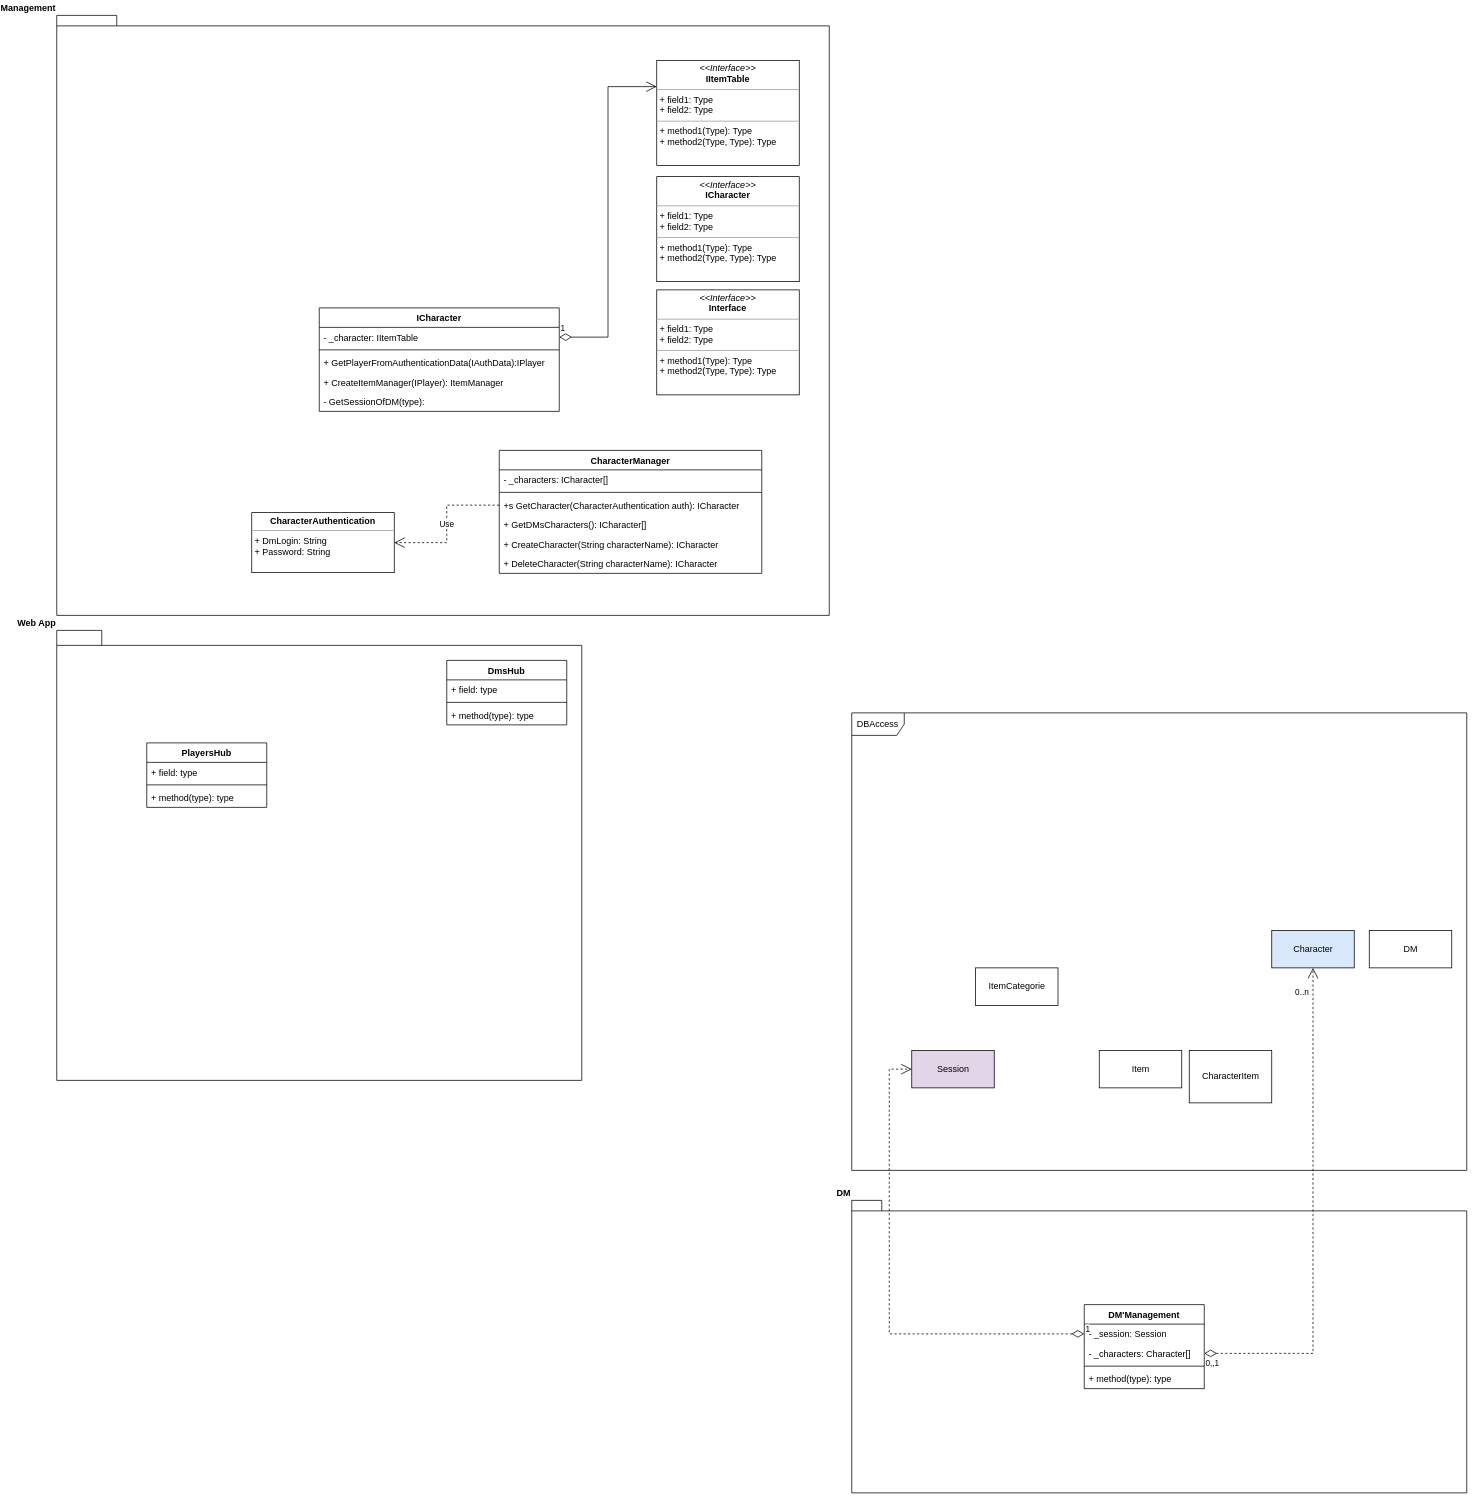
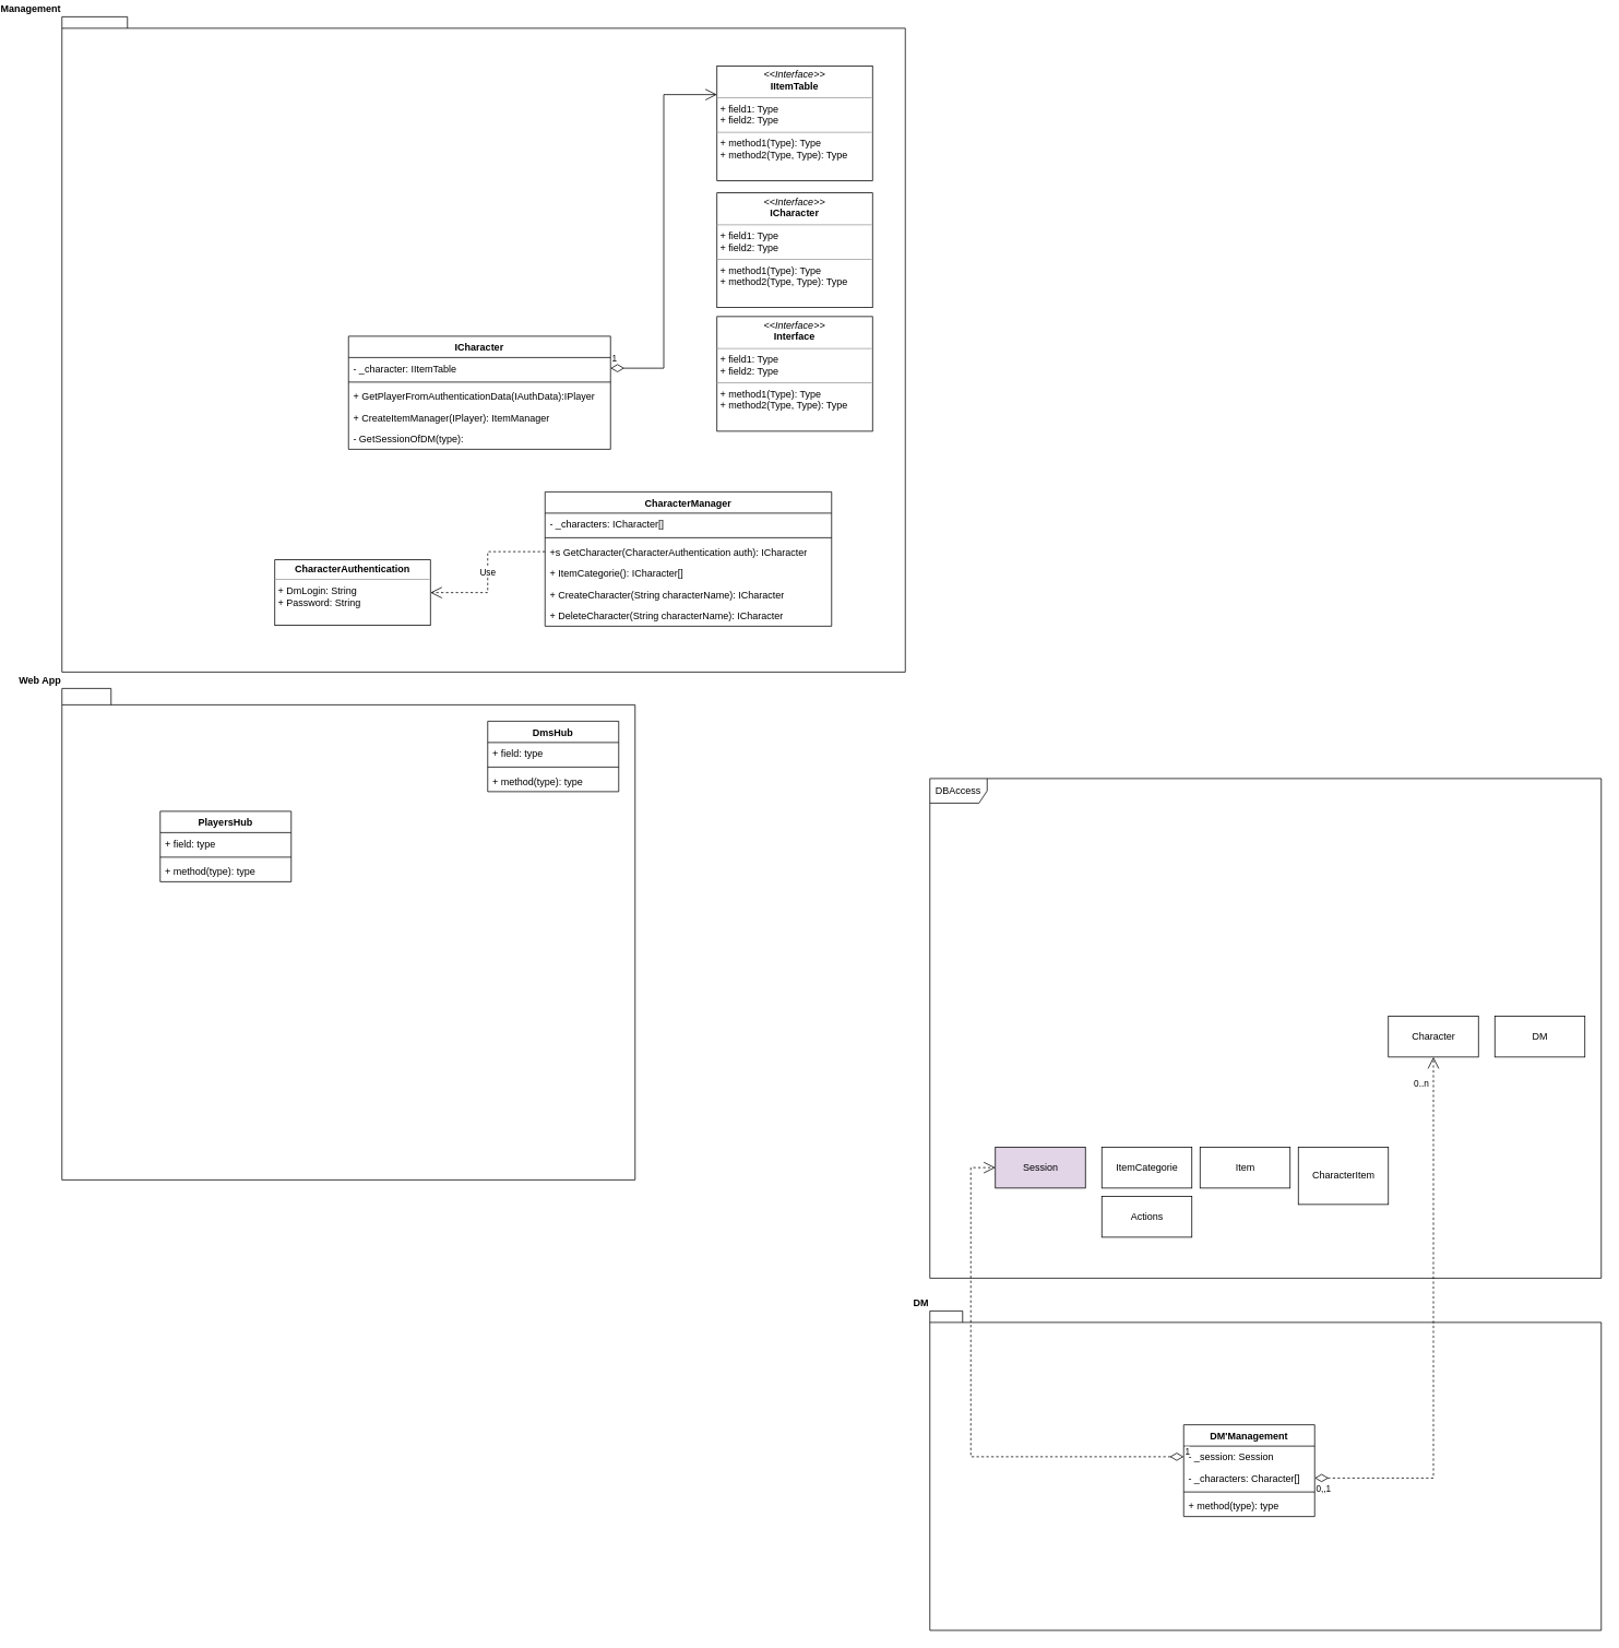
  <mxCell id="0" />
  <mxCell id="1" parent="0" />
  <mxCell id="2" value="Management" style="shape=folder;fontStyle=1;spacingTop=10;tabWidth=60;tabHeight=14;tabPosition=left;html=1;fontColor=none;labelPosition=left;verticalLabelPosition=top;align=right;verticalAlign=bottom;" vertex="1" parent="1"><mxGeometry x="20" y="20" width="1030" height="800" as="geometry" /></mxCell>
  <mxCell id="3" value="DBAccess" style="shape=umlFrame;whiteSpace=wrap;html=1;width=70;height=30;" parent="1" vertex="1"><mxGeometry width="820" height="610" as="geometry" x="1080" y="950" /></mxCell>
- <mxCell id="4" value="ItemCategorie" style="html=1;" vertex="1" parent="1"><mxGeometry x="1245" y="1290" width="110" height="50" as="geometry" /></mxCell>
+ <mxCell id="4" value="ItemCategorie" style="html=1;" vertex="1" parent="1"><mxGeometry x="1290" y="1400" width="110" height="50" as="geometry" /></mxCell>
  <mxCell id="5" value="Item" style="html=1;" vertex="1" parent="1"><mxGeometry x="1410" y="1400" width="110" height="50" as="geometry" /></mxCell>
  <mxCell id="6" value="CharacterItem" style="html=1;" vertex="1" parent="1"><mxGeometry x="1530" y="1400" width="110" height="70" as="geometry" /></mxCell>
- <mxCell id="7" value="Character" style="html=1;fillColor=#dae8fc;" vertex="1" parent="1"><mxGeometry x="1640" y="1240" width="110" height="50" as="geometry" /></mxCell>
+ <mxCell id="7" value="Character" style="html=1;" vertex="1" parent="1"><mxGeometry x="1640" y="1240" width="110" height="50" as="geometry" /></mxCell>
+ <mxCell id="8" value="Actions" style="html=1;" vertex="1" parent="1"><mxGeometry x="1290" y="1460" width="110" height="50" as="geometry" /></mxCell>
  <mxCell id="9" value="DM" style="html=1;" vertex="1" parent="1"><mxGeometry x="1770" y="1240" width="110" height="50" as="geometry" /></mxCell>
  <mxCell id="10" value="Session" style="html=1;fillColor=#e1d5e7;" vertex="1" parent="1"><mxGeometry x="1160" y="1400" width="110" height="50" as="geometry" /></mxCell>
  <mxCell id="11" value="DM" style="shape=folder;fontStyle=1;spacingTop=10;tabWidth=40;tabHeight=14;tabPosition=left;html=1;labelPosition=left;verticalLabelPosition=top;align=right;verticalAlign=bottom;" vertex="1" parent="1"><mxGeometry y="1600" width="820" height="390" as="geometry" x="1080" /></mxCell>
  <mxCell id="12" value="DM'Management" style="swimlane;fontStyle=1;align=center;verticalAlign=top;childLayout=stackLayout;horizontal=1;startSize=26;horizontalStack=0;resizeParent=1;resizeParentMax=0;resizeLast=0;collapsible=1;marginBottom=0;" vertex="1" parent="1"><mxGeometry x="1390" y="1739" width="160" height="112" as="geometry" /></mxCell>
  <mxCell id="13" value="- _session: Session" style="text;strokeColor=none;fillColor=none;align=left;verticalAlign=top;spacingLeft=4;spacingRight=4;overflow=hidden;rotatable=0;points=[[0,0.5],[1,0.5]];portConstraint=eastwest;" vertex="1" parent="12"><mxGeometry y="26" width="160" height="26" as="geometry" /></mxCell>
  <mxCell id="14" value="- _characters: Character[]" style="text;strokeColor=none;fillColor=none;align=left;verticalAlign=top;spacingLeft=4;spacingRight=4;overflow=hidden;rotatable=0;points=[[0,0.5],[1,0.5]];portConstraint=eastwest;" vertex="1" parent="12"><mxGeometry y="52" width="160" height="26" as="geometry" /></mxCell>
  <mxCell id="15" value="" style="line;strokeWidth=1;fillColor=none;align=left;verticalAlign=middle;spacingTop=-1;spacingLeft=3;spacingRight=3;rotatable=0;labelPosition=right;points=[];portConstraint=eastwest;strokeColor=inherit;" vertex="1" parent="12"><mxGeometry y="78" width="160" height="8" as="geometry" /></mxCell>
  <mxCell id="16" value="+ method(type): type" style="text;strokeColor=none;fillColor=none;align=left;verticalAlign=top;spacingLeft=4;spacingRight=4;overflow=hidden;rotatable=0;points=[[0,0.5],[1,0.5]];portConstraint=eastwest;" vertex="1" parent="12"><mxGeometry y="86" width="160" height="26" as="geometry" /></mxCell>
  <mxCell id="17" value="1" style="endArrow=open;html=1;endSize=12;startArrow=diamondThin;startSize=14;startFill=0;edgeStyle=orthogonalEdgeStyle;align=left;verticalAlign=bottom;rounded=0;entryX=0;entryY=0.5;entryDx=0;entryDy=0;dashed=1;" edge="1" parent="1" source="13" target="10"><mxGeometry x="-1" y="3" relative="1" as="geometry"><mxPoint x="1360" y="1830" as="sourcePoint" /><mxPoint x="1170" y="1835" as="targetPoint" /><Array as="points"><mxPoint x="1130" y="1778" /><mxPoint x="1130" y="1425" /></Array></mxGeometry></mxCell>
  <mxCell id="18" value="Relation" style="endArrow=open;endSize=12;startArrow=diamondThin;startSize=14;startFill=0;edgeStyle=orthogonalEdgeStyle;rounded=0;html=1;fontColor=none;noLabel=1;dashed=1;" edge="1" parent="1" source="14" target="7"><mxGeometry relative="1" as="geometry"><mxPoint x="1410" y="1650" as="sourcePoint" /><mxPoint x="1570" y="1650" as="targetPoint" /></mxGeometry></mxCell>
  <mxCell id="19" value="0,,1" style="edgeLabel;resizable=0;html=1;align=left;verticalAlign=top;" connectable="0" vertex="1" parent="18"><mxGeometry x="-1" relative="1" as="geometry" /></mxCell>
  <mxCell id="20" value="0..n" style="edgeLabel;resizable=0;html=1;align=right;verticalAlign=top;" connectable="0" vertex="1" parent="18"><mxGeometry x="1" relative="1" as="geometry"><mxPoint x="-5" y="20" as="offset" /></mxGeometry></mxCell>
  <mxCell id="21" value="Web App" style="shape=folder;fontStyle=1;spacingTop=10;tabWidth=50;tabHeight=20;tabPosition=left;html=1;fontColor=none;labelPosition=left;verticalLabelPosition=top;align=right;verticalAlign=bottom;" vertex="1" parent="1"><mxGeometry x="20" y="840" width="700" height="600" as="geometry" /></mxCell>
  <mxCell id="22" value="PlayersHub" style="swimlane;fontStyle=1;align=center;verticalAlign=top;childLayout=stackLayout;horizontal=1;startSize=26;horizontalStack=0;resizeParent=1;resizeParentMax=0;resizeLast=0;collapsible=1;marginBottom=0;fontColor=none;" vertex="1" parent="1"><mxGeometry x="140" y="990" width="160" height="86" as="geometry" /></mxCell>
  <mxCell id="23" value="+ field: type" style="text;strokeColor=none;fillColor=none;align=left;verticalAlign=top;spacingLeft=4;spacingRight=4;overflow=hidden;rotatable=0;points=[[0,0.5],[1,0.5]];portConstraint=eastwest;fontColor=none;" vertex="1" parent="22"><mxGeometry y="26" width="160" height="26" as="geometry" /></mxCell>
  <mxCell id="24" value="" style="line;strokeWidth=1;fillColor=none;align=left;verticalAlign=middle;spacingTop=-1;spacingLeft=3;spacingRight=3;rotatable=0;labelPosition=right;points=[];portConstraint=eastwest;strokeColor=inherit;fontColor=none;" vertex="1" parent="22"><mxGeometry y="52" width="160" height="8" as="geometry" /></mxCell>
  <mxCell id="25" value="+ method(type): type" style="text;strokeColor=none;fillColor=none;align=left;verticalAlign=top;spacingLeft=4;spacingRight=4;overflow=hidden;rotatable=0;points=[[0,0.5],[1,0.5]];portConstraint=eastwest;fontColor=none;" vertex="1" parent="22"><mxGeometry y="60" width="160" height="26" as="geometry" /></mxCell>
  <mxCell id="26" value="DmsHub" style="swimlane;fontStyle=1;align=center;verticalAlign=top;childLayout=stackLayout;horizontal=1;startSize=26;horizontalStack=0;resizeParent=1;resizeParentMax=0;resizeLast=0;collapsible=1;marginBottom=0;fontColor=none;" vertex="1" parent="1"><mxGeometry x="540" y="880" width="160" height="86" as="geometry" /></mxCell>
  <mxCell id="27" value="+ field: type" style="text;strokeColor=none;fillColor=none;align=left;verticalAlign=top;spacingLeft=4;spacingRight=4;overflow=hidden;rotatable=0;points=[[0,0.5],[1,0.5]];portConstraint=eastwest;fontColor=none;" vertex="1" parent="26"><mxGeometry y="26" width="160" height="26" as="geometry" /></mxCell>
  <mxCell id="28" value="" style="line;strokeWidth=1;fillColor=none;align=left;verticalAlign=middle;spacingTop=-1;spacingLeft=3;spacingRight=3;rotatable=0;labelPosition=right;points=[];portConstraint=eastwest;strokeColor=inherit;fontColor=none;" vertex="1" parent="26"><mxGeometry y="52" width="160" height="8" as="geometry" /></mxCell>
  <mxCell id="29" value="+ method(type): type" style="text;strokeColor=none;fillColor=none;align=left;verticalAlign=top;spacingLeft=4;spacingRight=4;overflow=hidden;rotatable=0;points=[[0,0.5],[1,0.5]];portConstraint=eastwest;fontColor=none;" vertex="1" parent="26"><mxGeometry y="60" width="160" height="26" as="geometry" /></mxCell>
  <mxCell id="30" value="&lt;p style=&quot;margin:0px;margin-top:4px;text-align:center;&quot;&gt;&lt;i&gt;&amp;lt;&amp;lt;Interface&amp;gt;&amp;gt;&lt;/i&gt;&lt;br&gt;&lt;b&gt;ICharacter&lt;/b&gt;&lt;/p&gt;&lt;hr size=&quot;1&quot;&gt;&lt;p style=&quot;margin:0px;margin-left:4px;&quot;&gt;+ field1: Type&lt;br&gt;+ field2: Type&lt;/p&gt;&lt;hr size=&quot;1&quot;&gt;&lt;p style=&quot;margin:0px;margin-left:4px;&quot;&gt;+ method1(Type): Type&lt;br&gt;+ method2(Type, Type): Type&lt;/p&gt;" style="verticalAlign=top;align=left;overflow=fill;fontSize=12;fontFamily=Helvetica;html=1;fontColor=none;" vertex="1" parent="1"><mxGeometry x="820" y="235" width="190" height="140" as="geometry" /></mxCell>
  <mxCell id="31" value="ICharacter" style="swimlane;fontStyle=1;align=center;verticalAlign=top;childLayout=stackLayout;horizontal=1;startSize=26;horizontalStack=0;resizeParent=1;resizeParentMax=0;resizeLast=0;collapsible=1;marginBottom=0;fontColor=none;" vertex="1" parent="1"><mxGeometry x="370" y="410" width="320" height="138" as="geometry" /></mxCell>
  <mxCell id="32" value="- _character: IItemTable" style="text;strokeColor=none;fillColor=none;align=left;verticalAlign=top;spacingLeft=4;spacingRight=4;overflow=hidden;rotatable=0;points=[[0,0.5],[1,0.5]];portConstraint=eastwest;fontColor=none;" vertex="1" parent="31"><mxGeometry y="26" width="320" height="26" as="geometry" /></mxCell>
  <mxCell id="33" value="" style="line;strokeWidth=1;fillColor=none;align=left;verticalAlign=middle;spacingTop=-1;spacingLeft=3;spacingRight=3;rotatable=0;labelPosition=right;points=[];portConstraint=eastwest;strokeColor=inherit;fontColor=none;" vertex="1" parent="31"><mxGeometry y="52" width="320" height="8" as="geometry" /></mxCell>
  <mxCell id="34" value="+ GetPlayerFromAuthenticationData(IAuthData):IPlayer " style="text;strokeColor=none;fillColor=none;align=left;verticalAlign=top;spacingLeft=4;spacingRight=4;overflow=hidden;rotatable=0;points=[[0,0.5],[1,0.5]];portConstraint=eastwest;fontColor=none;" vertex="1" parent="31"><mxGeometry y="60" width="320" height="26" as="geometry" /></mxCell>
  <mxCell id="35" value="+ CreateItemManager(IPlayer): ItemManager" style="text;strokeColor=none;fillColor=none;align=left;verticalAlign=top;spacingLeft=4;spacingRight=4;overflow=hidden;rotatable=0;points=[[0,0.5],[1,0.5]];portConstraint=eastwest;fontColor=none;" vertex="1" parent="31"><mxGeometry y="86" width="320" height="26" as="geometry" /></mxCell>
  <mxCell id="36" value="- GetSessionOfDM(type): " style="text;strokeColor=none;fillColor=none;align=left;verticalAlign=top;spacingLeft=4;spacingRight=4;overflow=hidden;rotatable=0;points=[[0,0.5],[1,0.5]];portConstraint=eastwest;fontColor=none;" vertex="1" parent="31"><mxGeometry y="112" width="320" height="26" as="geometry" /></mxCell>
  <mxCell id="37" value="1" style="endArrow=open;html=1;endSize=12;startArrow=diamondThin;startSize=14;startFill=0;edgeStyle=orthogonalEdgeStyle;align=left;verticalAlign=bottom;rounded=0;fontColor=none;entryX=0;entryY=0.25;entryDx=0;entryDy=0;" edge="1" parent="1" source="32" target="38"><mxGeometry x="-1" y="3" relative="1" as="geometry"><mxPoint x="360" y="486" as="sourcePoint" /><mxPoint x="520" y="486" as="targetPoint" /><Array as="points" /></mxGeometry></mxCell>
  <mxCell id="38" value="&lt;p style=&quot;margin:0px;margin-top:4px;text-align:center;&quot;&gt;&lt;i&gt;&amp;lt;&amp;lt;Interface&amp;gt;&amp;gt;&lt;/i&gt;&lt;br&gt;&lt;b&gt;IItemTable&lt;/b&gt;&lt;/p&gt;&lt;hr size=&quot;1&quot;&gt;&lt;p style=&quot;margin:0px;margin-left:4px;&quot;&gt;+ field1: Type&lt;br&gt;+ field2: Type&lt;/p&gt;&lt;hr size=&quot;1&quot;&gt;&lt;p style=&quot;margin:0px;margin-left:4px;&quot;&gt;+ method1(Type): Type&lt;br&gt;+ method2(Type, Type): Type&lt;/p&gt;" style="verticalAlign=top;align=left;overflow=fill;fontSize=12;fontFamily=Helvetica;html=1;fontColor=none;" vertex="1" parent="1"><mxGeometry x="820" y="80" width="190" height="140" as="geometry" /></mxCell>
  <mxCell id="39" value="&lt;p style=&quot;margin:0px;margin-top:4px;text-align:center;&quot;&gt;&lt;i&gt;&amp;lt;&amp;lt;Interface&amp;gt;&amp;gt;&lt;/i&gt;&lt;br/&gt;&lt;b&gt;Interface&lt;/b&gt;&lt;/p&gt;&lt;hr size=&quot;1&quot;/&gt;&lt;p style=&quot;margin:0px;margin-left:4px;&quot;&gt;+ field1: Type&lt;br/&gt;+ field2: Type&lt;/p&gt;&lt;hr size=&quot;1&quot;/&gt;&lt;p style=&quot;margin:0px;margin-left:4px;&quot;&gt;+ method1(Type): Type&lt;br/&gt;+ method2(Type, Type): Type&lt;/p&gt;" style="verticalAlign=top;align=left;overflow=fill;fontSize=12;fontFamily=Helvetica;html=1;fontColor=none;" vertex="1" parent="1"><mxGeometry x="820" y="386" width="190" height="140" as="geometry" /></mxCell>
  <mxCell id="40" value="&lt;p style=&quot;margin:0px;margin-top:4px;text-align:center;&quot;&gt;&lt;b&gt;CharacterAuthentication&lt;/b&gt;&lt;br&gt;&lt;/p&gt;&lt;hr size=&quot;1&quot;&gt;&lt;p style=&quot;margin:0px;margin-left:4px;&quot;&gt;+ DmLogin: String&lt;br&gt;+ Password: String&lt;/p&gt;" style="verticalAlign=top;align=left;overflow=fill;fontSize=12;fontFamily=Helvetica;html=1;fontColor=none;" vertex="1" parent="1"><mxGeometry x="280" y="683" width="190" height="80" as="geometry" /></mxCell>
  <mxCell id="41" value="CharacterManager" style="swimlane;fontStyle=1;align=center;verticalAlign=top;childLayout=stackLayout;horizontal=1;startSize=26;horizontalStack=0;resizeParent=1;resizeParentMax=0;resizeLast=0;collapsible=1;marginBottom=0;fontColor=none;" vertex="1" parent="1"><mxGeometry x="610" y="600" width="350" height="164" as="geometry" /></mxCell>
  <mxCell id="42" value="- _characters: ICharacter[]" style="text;strokeColor=none;fillColor=none;align=left;verticalAlign=top;spacingLeft=4;spacingRight=4;overflow=hidden;rotatable=0;points=[[0,0.5],[1,0.5]];portConstraint=eastwest;fontColor=none;" vertex="1" parent="41"><mxGeometry y="26" width="350" height="26" as="geometry" /></mxCell>
  <mxCell id="43" value="" style="line;strokeWidth=1;fillColor=none;align=left;verticalAlign=middle;spacingTop=-1;spacingLeft=3;spacingRight=3;rotatable=0;labelPosition=right;points=[];portConstraint=eastwest;strokeColor=inherit;fontColor=none;" vertex="1" parent="41"><mxGeometry y="52" width="350" height="8" as="geometry" /></mxCell>
  <mxCell id="44" value="+s GetCharacter(CharacterAuthentication auth): ICharacter" style="text;strokeColor=none;fillColor=none;align=left;verticalAlign=top;spacingLeft=4;spacingRight=4;overflow=hidden;rotatable=0;points=[[0,0.5],[1,0.5]];portConstraint=eastwest;fontColor=none;" vertex="1" parent="41"><mxGeometry y="60" width="350" height="26" as="geometry" /></mxCell>
- <mxCell id="45" value="+ GetDMsCharacters(): ICharacter[]" style="text;strokeColor=none;fillColor=none;align=left;verticalAlign=top;spacingLeft=4;spacingRight=4;overflow=hidden;rotatable=0;points=[[0,0.5],[1,0.5]];portConstraint=eastwest;fontColor=none;" vertex="1" parent="41"><mxGeometry y="86" width="350" height="26" as="geometry" /></mxCell>
+ <mxCell id="45" value="+ ItemCategorie(): ICharacter[]" style="text;strokeColor=none;fillColor=none;align=left;verticalAlign=top;spacingLeft=4;spacingRight=4;overflow=hidden;rotatable=0;points=[[0,0.5],[1,0.5]];portConstraint=eastwest;fontColor=none;" vertex="1" parent="41"><mxGeometry y="86" width="350" height="26" as="geometry" /></mxCell>
  <mxCell id="46" value="+ CreateCharacter(String characterName): ICharacter" style="text;strokeColor=none;fillColor=none;align=left;verticalAlign=top;spacingLeft=4;spacingRight=4;overflow=hidden;rotatable=0;points=[[0,0.5],[1,0.5]];portConstraint=eastwest;fontColor=none;" vertex="1" parent="41"><mxGeometry y="112" width="350" height="26" as="geometry" /></mxCell>
  <mxCell id="47" value="+ DeleteCharacter(String characterName): ICharacter" style="text;strokeColor=none;fillColor=none;align=left;verticalAlign=top;spacingLeft=4;spacingRight=4;overflow=hidden;rotatable=0;points=[[0,0.5],[1,0.5]];portConstraint=eastwest;fontColor=none;" vertex="1" parent="41"><mxGeometry y="138" width="350" height="26" as="geometry" /></mxCell>
  <mxCell id="48" value="Use" style="endArrow=open;endSize=12;dashed=1;html=1;rounded=0;fontColor=none;exitX=0;exitY=0.5;exitDx=0;exitDy=0;edgeStyle=orthogonalEdgeStyle;" edge="1" parent="1" source="44" target="40"><mxGeometry width="160" relative="1" as="geometry"><mxPoint x="580" y="620" as="sourcePoint" /><mxPoint x="740" y="620" as="targetPoint" /></mxGeometry></mxCell>
